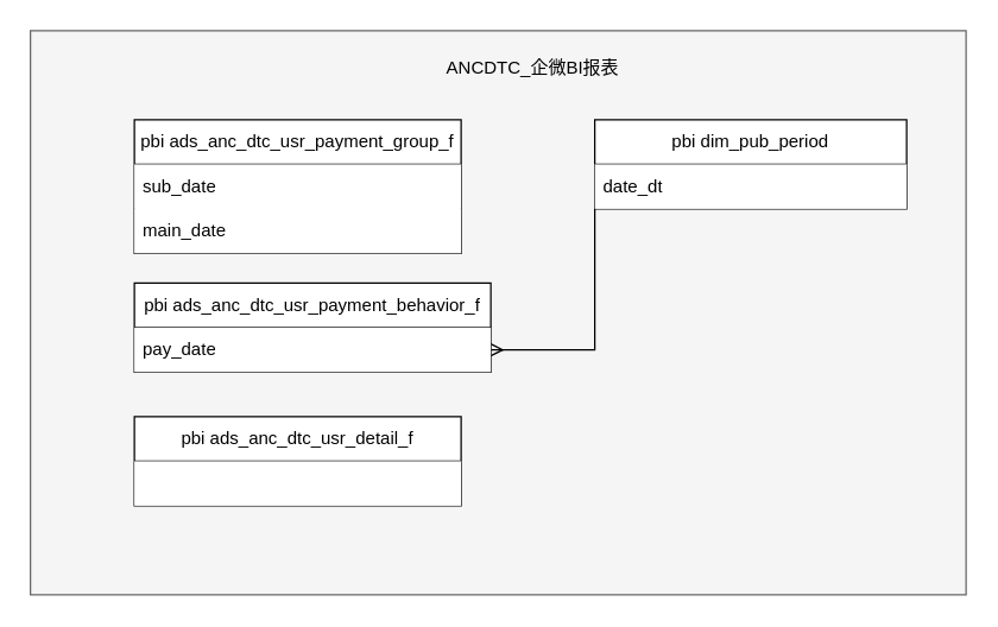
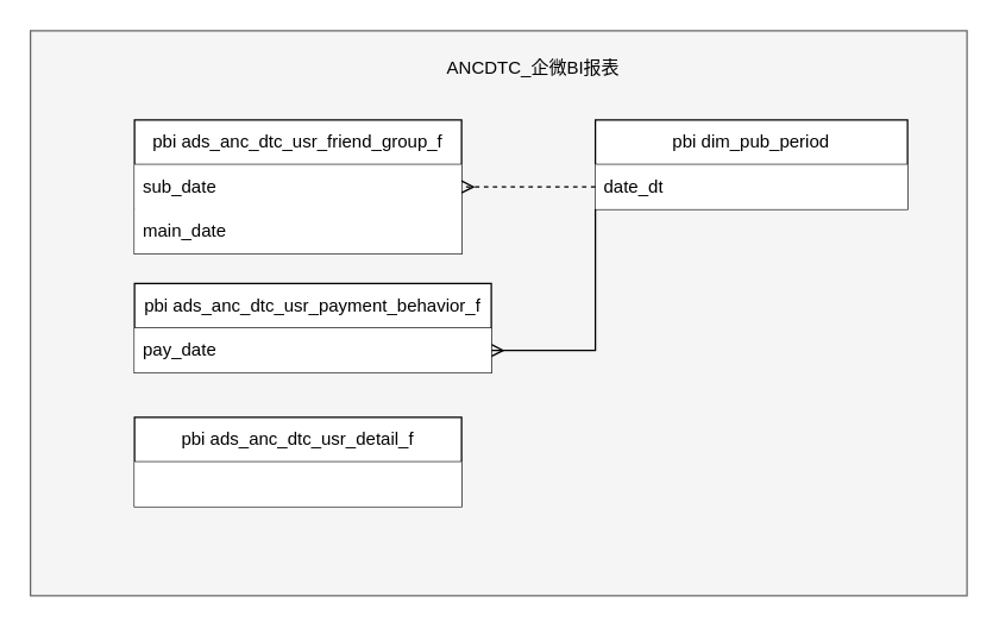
  <mxCell id="0" />
  <mxCell id="1" parent="0" />
  <mxCell id="2" value="" style="rounded=0;whiteSpace=wrap;html=1;fillColor=#f5f5f5;fontColor=#333333;strokeColor=#666666;" vertex="1" parent="1"><mxGeometry x="20" y="20" width="630" height="380" as="geometry" /></mxCell>
- <mxCell id="3" value="pbi ads_anc_dtc_usr_payment_group_f" style="swimlane;fontStyle=0;childLayout=stackLayout;horizontal=1;startSize=30;horizontalStack=0;resizeParent=1;resizeParentMax=0;resizeLast=0;collapsible=1;marginBottom=0;whiteSpace=wrap;html=1;" vertex="1" parent="1"><mxGeometry x="90" y="80" width="220" height="90" as="geometry" /></mxCell>
+ <mxCell id="3" value="pbi ads_anc_dtc_usr_friend_group_f" style="swimlane;fontStyle=0;childLayout=stackLayout;horizontal=1;startSize=30;horizontalStack=0;resizeParent=1;resizeParentMax=0;resizeLast=0;collapsible=1;marginBottom=0;whiteSpace=wrap;html=1;" vertex="1" parent="1"><mxGeometry x="90" y="80" width="220" height="90" as="geometry" /></mxCell>
  <mxCell id="4" value="sub_date" style="text;strokeColor=none;fillColor=default;align=left;verticalAlign=middle;spacingLeft=4;spacingRight=4;overflow=hidden;points=[[0,0.5],[1,0.5]];portConstraint=eastwest;rotatable=0;whiteSpace=wrap;html=1;" vertex="1" parent="3"><mxGeometry y="30" width="220" height="30" as="geometry" /></mxCell>
  <mxCell id="5" value="main_date" style="text;strokeColor=none;fillColor=default;align=left;verticalAlign=middle;spacingLeft=4;spacingRight=4;overflow=hidden;points=[[0,0.5],[1,0.5]];portConstraint=eastwest;rotatable=0;whiteSpace=wrap;html=1;" vertex="1" parent="3"><mxGeometry y="60" width="220" height="30" as="geometry" /></mxCell>
  <mxCell id="6" style="edgeStyle=orthogonalEdgeStyle;rounded=0;orthogonalLoop=1;jettySize=auto;html=1;exitX=0;exitY=1;exitDx=0;exitDy=0;entryX=1;entryY=0.5;entryDx=0;entryDy=0;endArrow=ERmany;endFill=0;" edge="1" parent="1" source="7" target="12"><mxGeometry relative="1" as="geometry" /></mxCell>
  <mxCell id="7" value="pbi dim_pub_period" style="swimlane;fontStyle=0;childLayout=stackLayout;horizontal=1;startSize=30;horizontalStack=0;resizeParent=1;resizeParentMax=0;resizeLast=0;collapsible=1;marginBottom=0;whiteSpace=wrap;html=1;" vertex="1" parent="1"><mxGeometry x="400" y="80" width="210" height="60" as="geometry" /></mxCell>
  <mxCell id="8" value="date_dt" style="text;align=left;verticalAlign=middle;spacingLeft=4;spacingRight=4;overflow=hidden;points=[[0,0.5],[1,0.5]];portConstraint=eastwest;rotatable=0;whiteSpace=wrap;html=1;fillColor=default;" vertex="1" parent="7"><mxGeometry y="30" width="210" height="30" as="geometry" /></mxCell>
  <mxCell id="9" value="ANCDTC_企微BI报表" style="text;html=1;strokeColor=none;fillColor=none;align=center;verticalAlign=middle;whiteSpace=wrap;rounded=0;" vertex="1" parent="1"><mxGeometry x="292" y="30" width="133" height="30" as="geometry" /></mxCell>
+ <mxCell id="10" style="edgeStyle=orthogonalEdgeStyle;rounded=0;orthogonalLoop=1;jettySize=auto;html=1;exitX=0;exitY=0.5;exitDx=0;exitDy=0;entryX=1;entryY=0.5;entryDx=0;entryDy=0;endArrow=ERmany;endFill=0;dashed=1;" edge="1" parent="1" source="8" target="4"><mxGeometry relative="1" as="geometry" /></mxCell>
  <mxCell id="11" value="pbi ads_anc_dtc_usr_payment_behavior_f" style="swimlane;fontStyle=0;childLayout=stackLayout;horizontal=1;startSize=30;horizontalStack=0;resizeParent=1;resizeParentMax=0;resizeLast=0;collapsible=1;marginBottom=0;whiteSpace=wrap;html=1;" vertex="1" parent="1"><mxGeometry x="90" y="190" width="240" height="60" as="geometry" /></mxCell>
  <mxCell id="12" value="pay_date" style="text;strokeColor=none;fillColor=default;align=left;verticalAlign=middle;spacingLeft=4;spacingRight=4;overflow=hidden;points=[[0,0.5],[1,0.5]];portConstraint=eastwest;rotatable=0;whiteSpace=wrap;html=1;" vertex="1" parent="11"><mxGeometry y="30" width="240" height="30" as="geometry" /></mxCell>
  <mxCell id="13" value="pbi ads_anc_dtc_usr_detail_f" style="swimlane;fontStyle=0;childLayout=stackLayout;horizontal=1;startSize=30;horizontalStack=0;resizeParent=1;resizeParentMax=0;resizeLast=0;collapsible=1;marginBottom=0;whiteSpace=wrap;html=1;" vertex="1" parent="1"><mxGeometry x="90" y="280" width="220" height="60" as="geometry" /></mxCell>
  <mxCell id="14" value="" style="text;strokeColor=none;fillColor=default;align=left;verticalAlign=middle;spacingLeft=4;spacingRight=4;overflow=hidden;points=[[0,0.5],[1,0.5]];portConstraint=eastwest;rotatable=0;whiteSpace=wrap;html=1;" vertex="1" parent="13"><mxGeometry y="30" width="220" height="30" as="geometry" /></mxCell>
